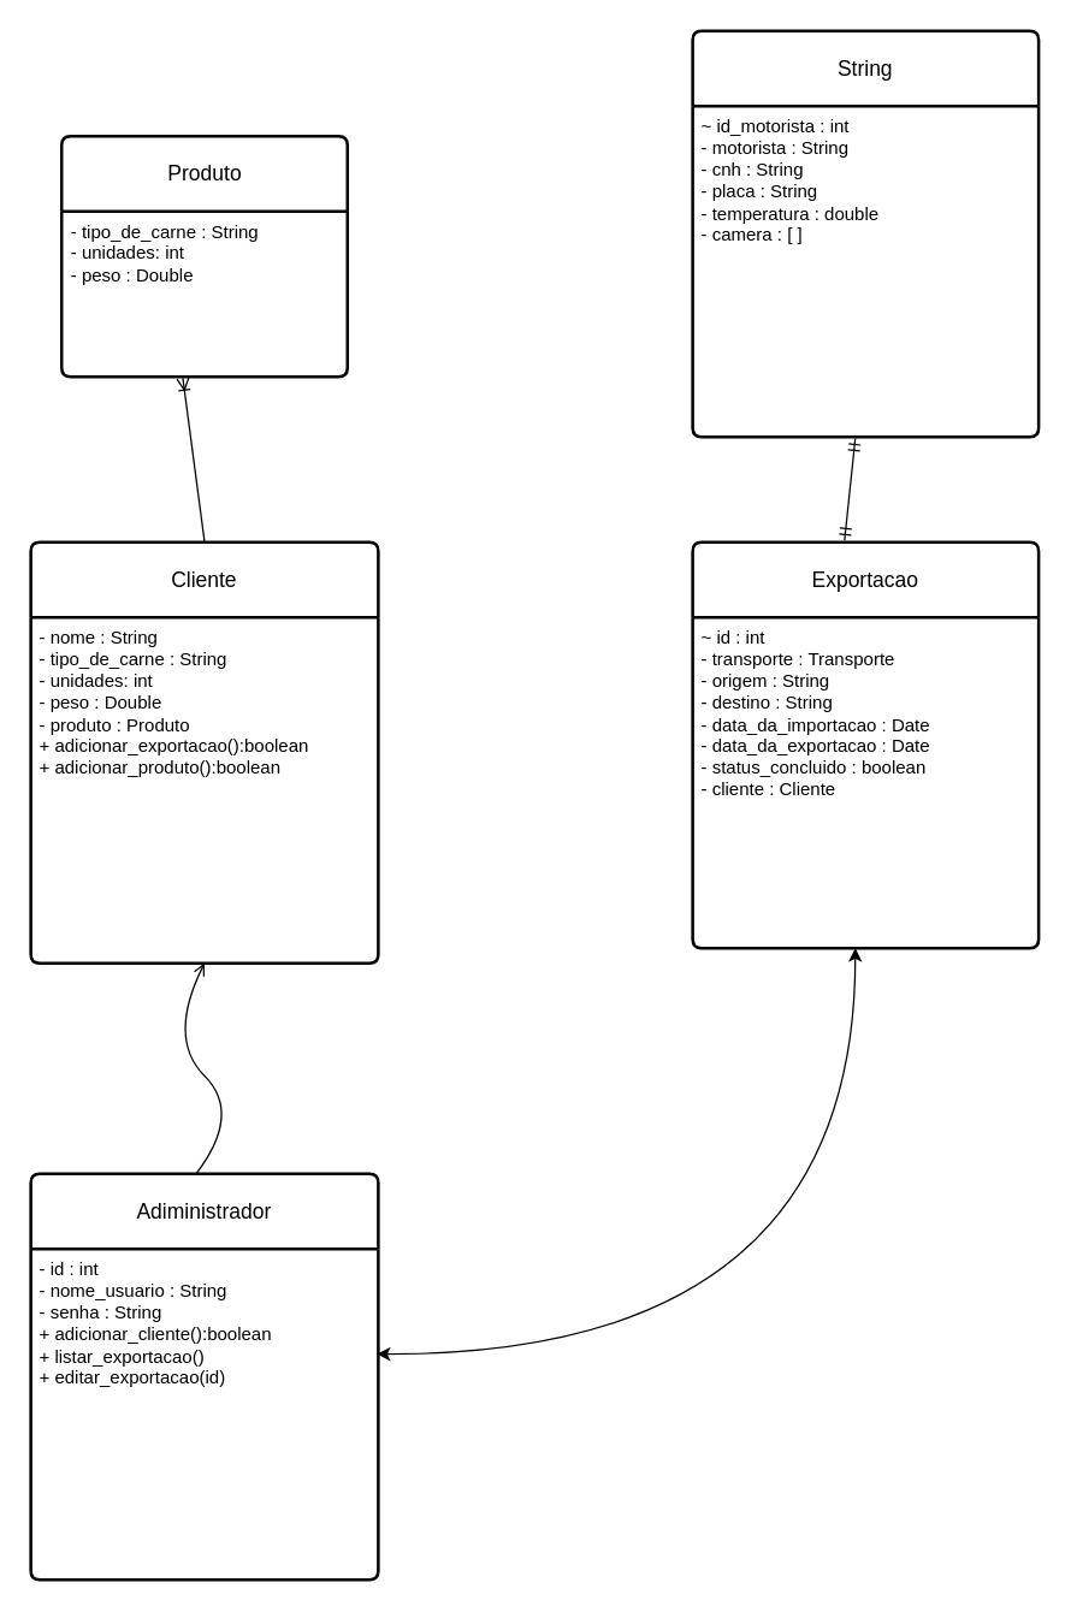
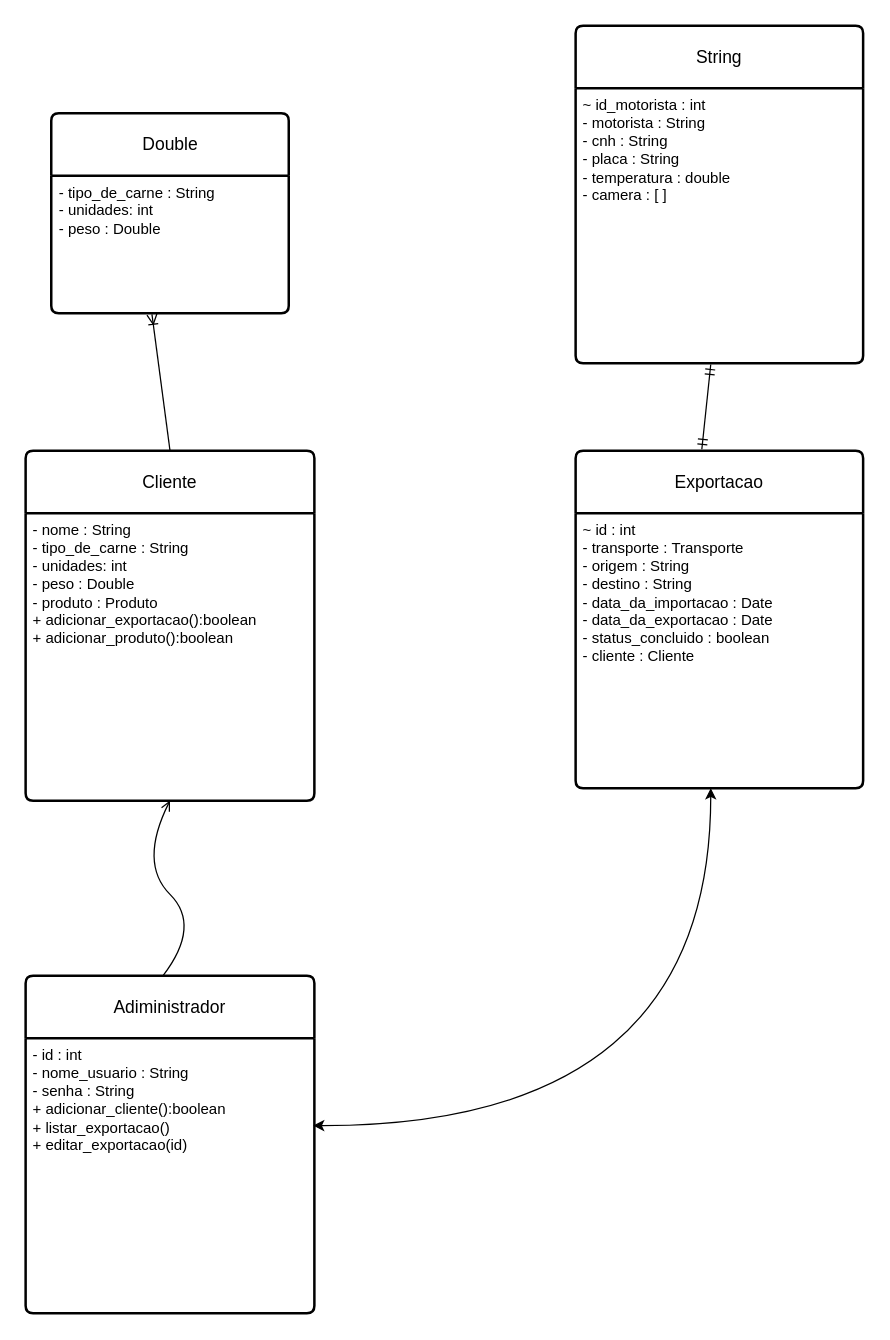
  <mxCell id="0" />
  <mxCell id="1" parent="0" />
  <mxCell id="2" value="Cliente" style="swimlane;childLayout=stackLayout;horizontal=1;startSize=50;horizontalStack=0;rounded=1;fontSize=14;fontStyle=0;strokeWidth=2;resizeParent=0;resizeLast=1;shadow=0;dashed=0;align=center;arcSize=4;whiteSpace=wrap;html=1;" vertex="1" parent="1"><mxGeometry x="20" y="360" width="231" height="280" as="geometry" /></mxCell>
  <mxCell id="3" value="&lt;div&gt;- nome : String&lt;/div&gt;&lt;div&gt;- tipo_de_carne : String&lt;/div&gt;&lt;div&gt;- unidades: int&lt;/div&gt;&lt;div&gt;- peso : Double&lt;/div&gt;&lt;div&gt;- produto : Produto&lt;br&gt;&lt;/div&gt;&lt;div&gt;+ adicionar_exportacao():boolean&lt;/div&gt;&lt;div&gt;+ adicionar_produto():boolean&lt;br&gt;&lt;/div&gt;&lt;div&gt;&lt;br&gt;&lt;/div&gt;" style="align=left;strokeColor=none;fillColor=none;spacingLeft=4;spacingRight=4;fontSize=12;verticalAlign=top;resizable=0;rotatable=0;part=1;html=1;whiteSpace=wrap;" vertex="1" parent="2"><mxGeometry y="50" width="231" height="230" as="geometry" /></mxCell>
  <mxCell id="4" value="Adiministrador" style="swimlane;childLayout=stackLayout;horizontal=1;startSize=50;horizontalStack=0;rounded=1;fontSize=14;fontStyle=0;strokeWidth=2;resizeParent=0;resizeLast=1;shadow=0;dashed=0;align=center;arcSize=4;whiteSpace=wrap;html=1;" vertex="1" parent="1"><mxGeometry x="20" y="780" width="231" height="270" as="geometry" /></mxCell>
  <mxCell id="5" value="&lt;div&gt;- id : int&lt;/div&gt;&lt;div&gt;- nome_usuario : String&lt;/div&gt;&lt;div&gt;- senha : String&lt;/div&gt;&lt;div&gt;+ adicionar_cliente():boolean&lt;/div&gt;&lt;div&gt;+ listar_exportacao()&lt;/div&gt;&lt;div&gt;+ editar_exportacao(id)&lt;/div&gt;" style="align=left;strokeColor=none;fillColor=none;spacingLeft=4;spacingRight=4;fontSize=12;verticalAlign=top;resizable=0;rotatable=0;part=1;html=1;whiteSpace=wrap;" vertex="1" parent="4"><mxGeometry y="50" width="231" height="220" as="geometry" /></mxCell>
  <mxCell id="6" value="Exportacao" style="swimlane;childLayout=stackLayout;horizontal=1;startSize=50;horizontalStack=0;rounded=1;fontSize=14;fontStyle=0;strokeWidth=2;resizeParent=0;resizeLast=1;shadow=0;dashed=0;align=center;arcSize=4;whiteSpace=wrap;html=1;" vertex="1" parent="1"><mxGeometry x="460" y="360" width="230" height="270" as="geometry" /></mxCell>
  <mxCell id="7" value="&lt;div&gt;~ id : int&lt;/div&gt;&lt;div&gt;- transporte : Transporte&lt;/div&gt;&lt;div&gt;- origem : String&lt;/div&gt;&lt;div&gt;- destino : String&lt;/div&gt;&lt;div&gt;- data_da_importacao : Date&lt;/div&gt;&lt;div&gt;- data_da_exportacao : Date&lt;/div&gt;&lt;div&gt;- status_concluido : boolean&lt;/div&gt;&lt;div&gt;- cliente : Cliente&lt;/div&gt;&lt;div&gt;&lt;br&gt;&lt;/div&gt;&lt;div&gt;&lt;br&gt;&lt;/div&gt;&lt;div&gt;&lt;br&gt;&lt;/div&gt;&lt;div&gt;&lt;br&gt;&lt;/div&gt;" style="align=left;strokeColor=none;fillColor=none;spacingLeft=4;spacingRight=4;fontSize=12;verticalAlign=top;resizable=0;rotatable=0;part=1;html=1;whiteSpace=wrap;" vertex="1" parent="6"><mxGeometry y="50" width="230" height="220" as="geometry" /></mxCell>
  <mxCell id="8" value="" style="curved=1;endArrow=open;html=1;rounded=0;entryX=0.5;entryY=1;entryDx=0;entryDy=0;exitX=0.476;exitY=0;exitDx=0;exitDy=0;exitPerimeter=0;" edge="1" parent="1" source="4" target="2"><mxGeometry width="50" height="50" relative="1" as="geometry"><mxPoint x="110.5" y="740" as="sourcePoint" /><mxPoint x="160.5" y="690" as="targetPoint" /><Array as="points"><mxPoint x="160.5" y="740" /><mxPoint x="110.5" y="690" /></Array></mxGeometry></mxCell>
  <mxCell id="9" value="" style="endArrow=classic;startArrow=classic;html=1;rounded=0;entryX=0.47;entryY=1;entryDx=0;entryDy=0;entryPerimeter=0;edgeStyle=orthogonalEdgeStyle;curved=1;" edge="1" parent="1" target="7"><mxGeometry width="50" height="50" relative="1" as="geometry"><mxPoint x="250" y="900" as="sourcePoint" /><mxPoint x="420" y="690" as="targetPoint" /></mxGeometry></mxCell>
- <mxCell id="10" value="Produto" style="swimlane;childLayout=stackLayout;horizontal=1;startSize=50;horizontalStack=0;rounded=1;fontSize=14;fontStyle=0;strokeWidth=2;resizeParent=0;resizeLast=1;shadow=0;dashed=0;align=center;arcSize=4;whiteSpace=wrap;html=1;" vertex="1" parent="1"><mxGeometry x="40.5" y="90" width="190" height="160" as="geometry" /></mxCell>
+ <mxCell id="10" value="Double" style="swimlane;childLayout=stackLayout;horizontal=1;startSize=50;horizontalStack=0;rounded=1;fontSize=14;fontStyle=0;strokeWidth=2;resizeParent=0;resizeLast=1;shadow=0;dashed=0;align=center;arcSize=4;whiteSpace=wrap;html=1;" vertex="1" parent="1"><mxGeometry x="40.5" y="90" width="190" height="160" as="geometry" /></mxCell>
  <mxCell id="11" value="&lt;div&gt;- tipo_de_carne : String&lt;/div&gt;&lt;div&gt;- unidades: int&lt;/div&gt;&lt;div&gt;- peso : Double&lt;/div&gt;&lt;div&gt;&lt;br&gt;&lt;/div&gt;" style="align=left;strokeColor=none;fillColor=none;spacingLeft=4;spacingRight=4;fontSize=12;verticalAlign=top;resizable=0;rotatable=0;part=1;html=1;whiteSpace=wrap;" vertex="1" parent="10"><mxGeometry y="50" width="190" height="110" as="geometry" /></mxCell>
  <mxCell id="12" value="" style="fontSize=12;html=1;endArrow=ERoneToMany;rounded=0;exitX=0.5;exitY=0;exitDx=0;exitDy=0;entryX=0.424;entryY=1.009;entryDx=0;entryDy=0;entryPerimeter=0;" edge="1" parent="1" source="2" target="11"><mxGeometry width="100" height="100" relative="1" as="geometry"><mxPoint x="450" y="470" as="sourcePoint" /><mxPoint x="550" y="370" as="targetPoint" /></mxGeometry></mxCell>
  <mxCell id="13" value="String" style="swimlane;childLayout=stackLayout;horizontal=1;startSize=50;horizontalStack=0;rounded=1;fontSize=14;fontStyle=0;strokeWidth=2;resizeParent=0;resizeLast=1;shadow=0;dashed=0;align=center;arcSize=4;whiteSpace=wrap;html=1;" vertex="1" parent="1"><mxGeometry x="460" y="20" width="230" height="270" as="geometry" /></mxCell>
  <mxCell id="14" value="&lt;div&gt;~ id_motorista : int&lt;/div&gt;&lt;div&gt;- motorista : String&lt;/div&gt;&lt;div&gt;- cnh : String&lt;br&gt;&lt;/div&gt;&lt;div&gt;- placa : String&lt;/div&gt;&lt;div&gt;- temperatura : double&lt;/div&gt;&lt;div&gt;- camera : [ ]&lt;/div&gt;&lt;div&gt;&lt;br&gt;&lt;/div&gt;&lt;div&gt;&lt;br&gt;&lt;/div&gt;&lt;div&gt;&lt;br&gt;&lt;/div&gt;&lt;div&gt;&lt;br&gt;&lt;/div&gt;" style="align=left;strokeColor=none;fillColor=none;spacingLeft=4;spacingRight=4;fontSize=12;verticalAlign=top;resizable=0;rotatable=0;part=1;html=1;whiteSpace=wrap;" vertex="1" parent="13"><mxGeometry y="50" width="230" height="220" as="geometry" /></mxCell>
  <mxCell id="15" value="" style="fontSize=12;html=1;endArrow=ERmandOne;startArrow=ERmandOne;rounded=0;entryX=0.47;entryY=1.005;entryDx=0;entryDy=0;entryPerimeter=0;exitX=0.439;exitY=-0.004;exitDx=0;exitDy=0;exitPerimeter=0;" edge="1" parent="1" source="6" target="14"><mxGeometry width="100" height="100" relative="1" as="geometry"><mxPoint x="450" y="380" as="sourcePoint" /><mxPoint x="550" y="280" as="targetPoint" /></mxGeometry></mxCell>
